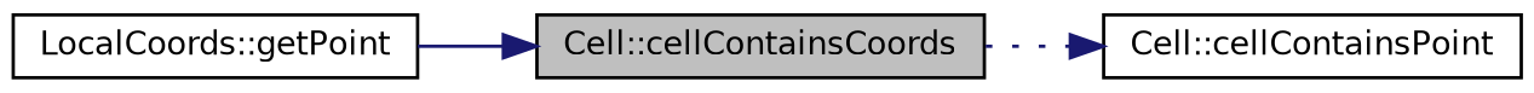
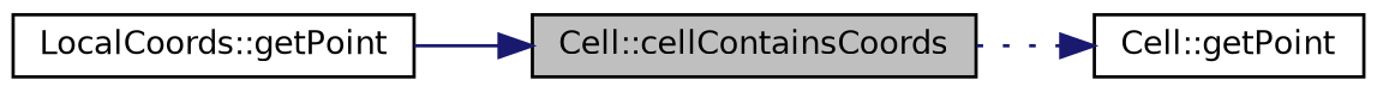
  digraph {
    rankdir=LR
    node [color=black fillcolor=white fontname=Helvetica fontsize=10 shape=record style=filled]
    edge [color=midnightblue fontname=Helvetica fontsize=10 labelfontname=Helvetica labelfontsize=10]
    n1 [fillcolor=grey75 fontcolor=black height=0.2 label="Cell::cellContainsCoords" width=0.4]
-   n2 [height=0.2 label="Cell::cellContainsPoint" width=0.4]
+   n2 [height=0.2 label="Cell::getPoint" width=0.4]
    n3 [height=0.2 label="LocalCoords::getPoint" width=0.4]
    n1 -> n2 [style=dotted]
    n3 -> n1 [style=solid]
  }
